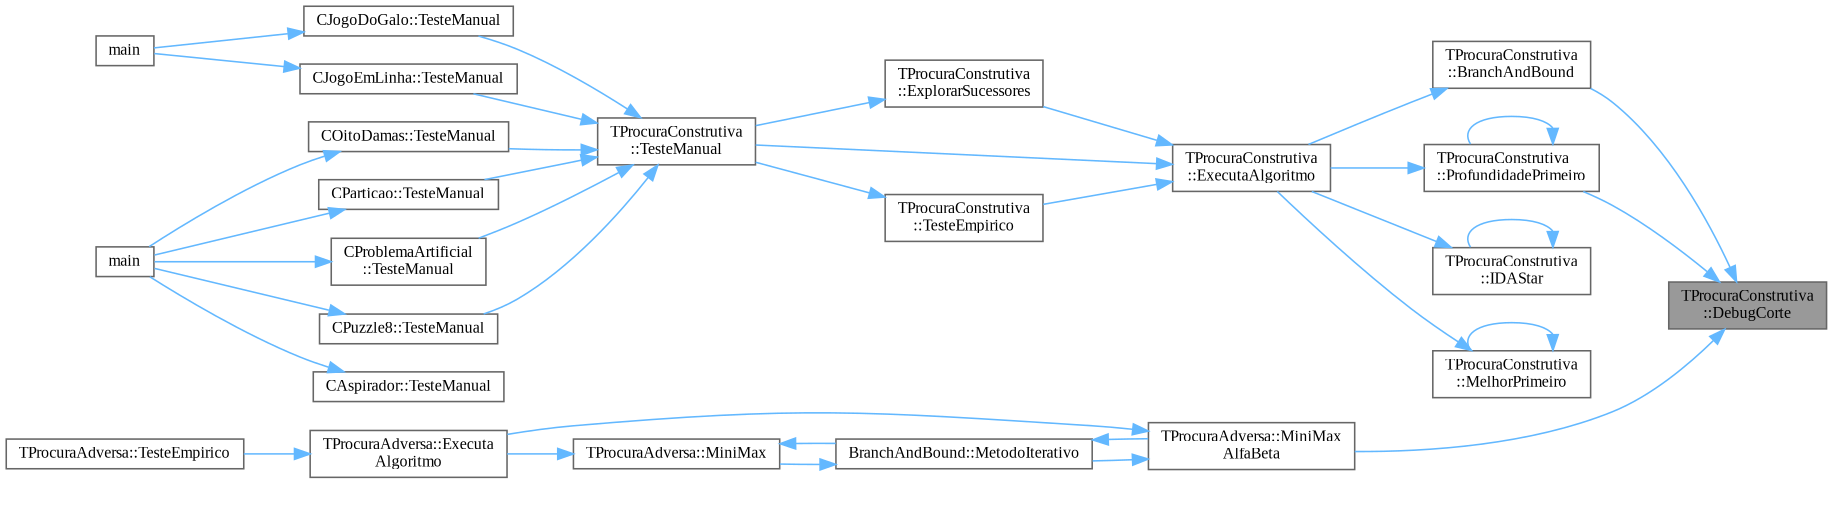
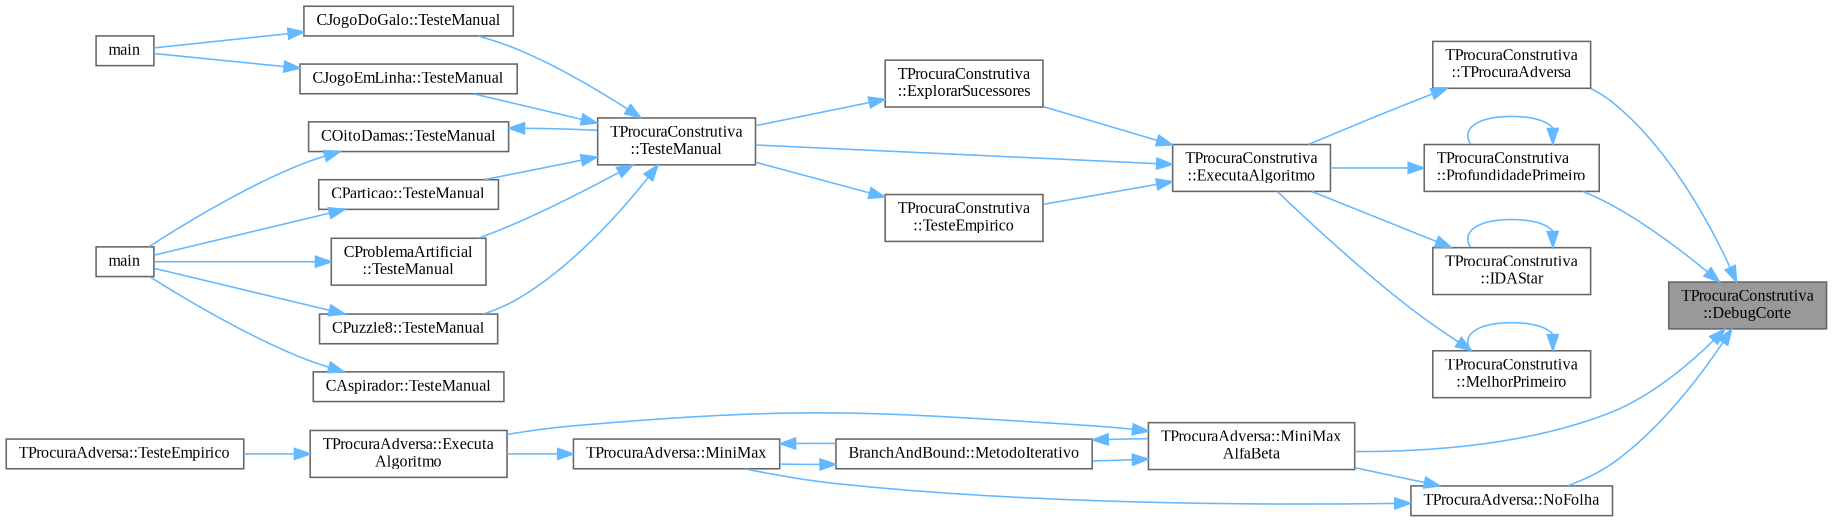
  digraph {
    fontname="Liberation Serif"
    rankdir=RL
    node [color=grey40 fillcolor=white fontname="Liberation Serif" fontsize=10 shape=box style=filled]
    edge [color=steelblue1 dir=back fontname="Liberation Serif" fontsize=10 labelfontname=Helvetica labelfontsize=10 style=solid]
    n1 [color=gray40 fillcolor=grey60 fontcolor=black height=0.2 label="TProcuraConstrutiva\l::DebugCorte" width=0.4]
-   n2 [height=0.2 label="TProcuraConstrutiva\l::BranchAndBound" width=0.4]
+   n2 [height=0.2 label="TProcuraConstrutiva\l::TProcuraAdversa" width=0.4]
    n3 [height=0.2 label="TProcuraAdversa::MiniMax\lAlfaBeta" width=0.4]
+   n4 [height=0.2 label="TProcuraAdversa::NoFolha" width=0.4]
    n5 [height=0.2 label="TProcuraConstrutiva\l::ProfundidadePrimeiro" width=0.4]
    n6 [height=0.2 label="TProcuraConstrutiva\l::ExecutaAlgoritmo" width=0.4]
    n7 [height=0.2 label="TProcuraConstrutiva\l::IDAStar" width=0.4]
    n8 [height=0.2 label="TProcuraConstrutiva\l::MelhorPrimeiro" width=0.4]
    n9 [height=0.2 label="TProcuraAdversa::MiniMax" width=0.4]
    n10 [height=0.2 label="TProcuraAdversa::Executa\lAlgoritmo" width=0.4]
    n11 [height=0.2 label="BranchAndBound::MetodoIterativo" width=0.4]
    n12 [height=0.2 label="TProcuraConstrutiva\l::ExplorarSucessores" width=0.4]
    n13 [height=0.2 label="TProcuraConstrutiva\l::TesteManual" width=0.4]
    n14 [height=0.2 label="TProcuraConstrutiva\l::TesteEmpirico" width=0.4]
    n15 [height=0.2 label="CJogoDoGalo::TesteManual" width=0.4]
    n16 [height=0.2 label="CJogoEmLinha::TesteManual" width=0.4]
    n17 [height=0.2 label="COitoDamas::TesteManual" width=0.4]
    n18 [height=0.2 label="CParticao::TesteManual" width=0.4]
    n19 [height=0.2 label="CProblemaArtificial\l::TesteManual" width=0.4]
    n20 [height=0.2 label="CPuzzle8::TesteManual" width=0.4]
    n21 [height=0.2 label=main width=0.4]
    n22 [height=0.2 label="CAspirador::TesteManual" width=0.4]
    n23 [height=0.2 label=main width=0.4]
    n24 [height=0.2 label="TProcuraAdversa::TesteEmpirico" width=0.4]
    n1 -> n2
    n1 -> n3
+   n1 -> n4
    n1 -> n5
    n2 -> n6
    n3 -> n10
    n3 -> n11
+   n4 -> n3
+   n4 -> n9
    n5 -> n5
    n5 -> n6
    n6 -> n12
    n6 -> n13
    n6 -> n14
    n7 -> n6
    n7 -> n7
    n8 -> n6
    n8 -> n8
    n9 -> n10
    n9 -> n11
    n10 -> n24
    n11 -> n3
    n11 -> n9
    n12 -> n13
    n13 -> n15
    n13 -> n16
-   n13 -> n17
+   n17 -> n13
    n13 -> n18
    n13 -> n19
    n13 -> n20
    n14 -> n13
    n15 -> n21
    n16 -> n21
    n17 -> n23
    n18 -> n23
    n19 -> n23
    n20 -> n23
    n22 -> n23
  }
